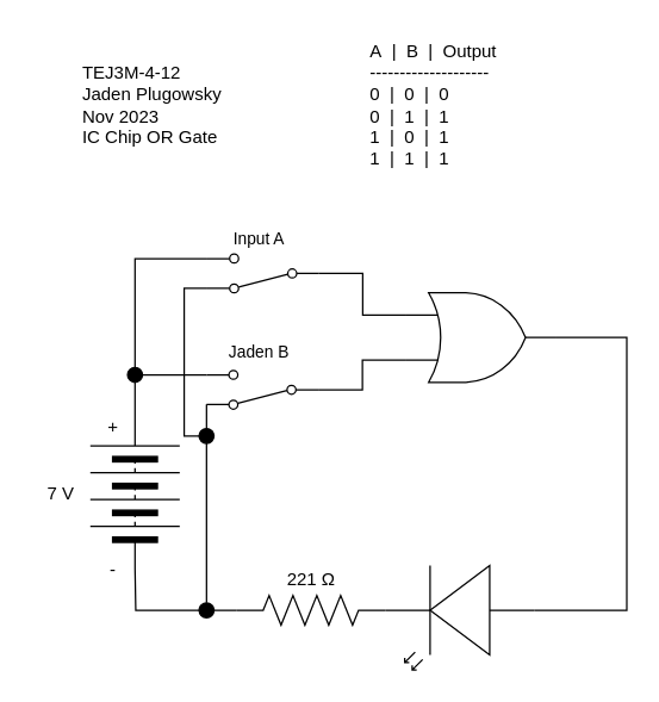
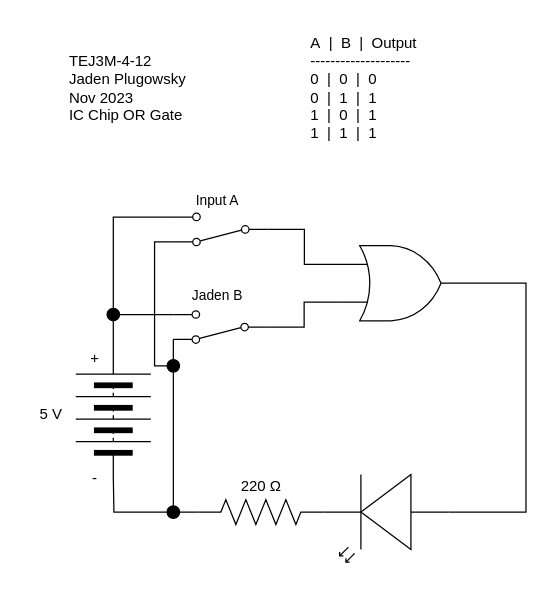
  <mxCell id="0" />
  <mxCell id="1" parent="0" />
  <mxCell id="2" value="" style="pointerEvents=1;verticalLabelPosition=bottom;shadow=0;dashed=0;align=center;html=1;verticalAlign=top;shape=mxgraph.electrical.miscellaneous.batteryStack;rotation=-90;" parent="1" vertex="1"><mxGeometry x="40" y="301" width="100" height="60" as="geometry" /></mxCell>
  <mxCell id="3" style="edgeStyle=orthogonalEdgeStyle;shape=connector;rounded=0;html=1;exitX=1;exitY=0.57;exitDx=0;exitDy=0;exitPerimeter=0;entryX=1;entryY=0.5;entryDx=0;entryDy=0;entryPerimeter=0;labelBackgroundColor=default;strokeColor=default;fontFamily=Helvetica;fontSize=11;fontColor=default;endArrow=none;endFill=0;" parent="1" source="4" target="21" edge="1"><mxGeometry relative="1" as="geometry" /></mxCell>
  <mxCell id="4" value="" style="verticalLabelPosition=bottom;shadow=0;dashed=0;align=center;html=1;verticalAlign=top;shape=mxgraph.electrical.opto_electronics.led_2;pointerEvents=1;rotation=-180;" parent="1" vertex="1"><mxGeometry x="258" y="379" width="100" height="70" as="geometry" /></mxCell>
- <mxCell id="5" value="7 V" style="text;html=1;align=center;verticalAlign=middle;resizable=0;points=[];autosize=1;strokeColor=none;fillColor=none;fontSize=12;fontFamily=Helvetica;fontColor=default;" parent="1" vertex="1"><mxGeometry x="20" y="316" width="40" height="30" as="geometry" /></mxCell>
+ <mxCell id="5" value="5 V" style="text;html=1;align=center;verticalAlign=middle;resizable=0;points=[];autosize=1;strokeColor=none;fillColor=none;fontSize=12;fontFamily=Helvetica;fontColor=default;" parent="1" vertex="1"><mxGeometry x="20" y="316" width="40" height="30" as="geometry" /></mxCell>
  <mxCell id="6" value="&lt;div style=&quot;&quot;&gt;&lt;span style=&quot;background-color: initial;&quot;&gt;TEJ3M-4-12&lt;/span&gt;&lt;/div&gt;&lt;div style=&quot;&quot;&gt;&lt;span style=&quot;background-color: initial;&quot;&gt;Jaden Plugowsky&lt;/span&gt;&lt;/div&gt;&lt;div style=&quot;&quot;&gt;&lt;span style=&quot;background-color: initial;&quot;&gt;Nov 2023&lt;/span&gt;&lt;/div&gt;&lt;div style=&quot;&quot;&gt;IC Chip OR Gate&lt;/div&gt;" style="text;html=1;align=left;verticalAlign=middle;resizable=0;points=[];autosize=1;strokeColor=none;fillColor=none;fontSize=12;fontFamily=Helvetica;fontColor=default;" parent="1" vertex="1"><mxGeometry x="53" y="35" width="120" height="70" as="geometry" /></mxCell>
  <mxCell id="7" style="edgeStyle=orthogonalEdgeStyle;shape=connector;rounded=0;html=1;exitX=0;exitY=0.5;exitDx=0;exitDy=0;entryX=0;entryY=0.75;entryDx=0;entryDy=0;entryPerimeter=0;labelBackgroundColor=default;strokeColor=default;fontFamily=Helvetica;fontSize=11;fontColor=default;endArrow=none;endFill=0;" edge="1" parent="1" source="8" target="30"><mxGeometry relative="1" as="geometry" /></mxCell>
  <mxCell id="8" value="" style="shape=mxgraph.electrical.electro-mechanical.twoWaySwitch;aspect=fixed;elSwitchState=2;direction=west;" parent="1" vertex="1"><mxGeometry x="138" y="248" width="75" height="26" as="geometry" /></mxCell>
  <mxCell id="9" style="edgeStyle=orthogonalEdgeStyle;shape=connector;rounded=0;html=1;labelBackgroundColor=default;strokeColor=default;fontFamily=Helvetica;fontSize=11;fontColor=default;endArrow=none;endFill=0;" parent="1" source="12" edge="1"><mxGeometry relative="1" as="geometry"><mxPoint x="90" y="381" as="targetPoint" /></mxGeometry></mxCell>
  <mxCell id="10" style="edgeStyle=orthogonalEdgeStyle;shape=connector;rounded=0;html=1;entryX=0;entryY=0.5;entryDx=0;entryDy=0;entryPerimeter=0;labelBackgroundColor=default;strokeColor=default;fontFamily=Helvetica;fontSize=11;fontColor=default;endArrow=none;endFill=0;" parent="1" source="12" target="21" edge="1"><mxGeometry relative="1" as="geometry" /></mxCell>
  <mxCell id="11" style="edgeStyle=orthogonalEdgeStyle;shape=connector;rounded=0;html=1;entryX=0.5;entryY=1;entryDx=0;entryDy=0;labelBackgroundColor=default;strokeColor=default;fontFamily=Helvetica;fontSize=11;fontColor=default;endArrow=none;endFill=0;" parent="1" source="12" target="27" edge="1"><mxGeometry relative="1" as="geometry" /></mxCell>
  <mxCell id="12" value="" style="ellipse;whiteSpace=wrap;html=1;aspect=fixed;fillColor=#000000;strokeColor=#000000;" parent="1" vertex="1"><mxGeometry x="133" y="404" width="10" height="10" as="geometry" /></mxCell>
  <mxCell id="13" value="&lt;div style=&quot;text-align: left;&quot;&gt;&lt;div&gt;A&amp;nbsp; |&amp;nbsp; B&amp;nbsp; |&amp;nbsp; Output&lt;/div&gt;&lt;div&gt;--------------------&lt;/div&gt;&lt;div&gt;0&amp;nbsp; |&amp;nbsp; 0&amp;nbsp; |&amp;nbsp; 0&lt;/div&gt;&lt;div&gt;0&amp;nbsp; |&amp;nbsp; 1&amp;nbsp; |&amp;nbsp; 1&lt;/div&gt;&lt;div&gt;1&amp;nbsp; |&amp;nbsp; 0&amp;nbsp; |&amp;nbsp; 1&lt;/div&gt;&lt;div&gt;1&amp;nbsp; |&amp;nbsp; 1&amp;nbsp; |&amp;nbsp; 1&lt;/div&gt;&lt;/div&gt;" style="text;html=1;align=center;verticalAlign=middle;resizable=0;points=[];autosize=1;strokeColor=none;fillColor=none;fontSize=12;fontFamily=Helvetica;fontColor=default;" parent="1" vertex="1"><mxGeometry x="235" y="20" width="110" height="100" as="geometry" /></mxCell>
  <mxCell id="14" value="Jaden B" style="text;html=1;align=center;verticalAlign=middle;resizable=0;points=[];autosize=1;strokeColor=none;fillColor=none;fontSize=11;fontFamily=Helvetica;fontColor=default;" parent="1" vertex="1"><mxGeometry x="143" y="221" width="60" height="30" as="geometry" /></mxCell>
  <mxCell id="15" value="+" style="text;html=1;align=center;verticalAlign=middle;resizable=0;points=[];autosize=1;strokeColor=none;fillColor=none;fontSize=12;fontFamily=Helvetica;fontColor=default;" parent="1" vertex="1"><mxGeometry x="60" y="271" width="30" height="30" as="geometry" /></mxCell>
  <mxCell id="16" value="-" style="text;html=1;align=center;verticalAlign=middle;resizable=0;points=[];autosize=1;strokeColor=none;fillColor=none;fontSize=12;fontFamily=Helvetica;fontColor=default;" parent="1" vertex="1"><mxGeometry x="60" y="367" width="30" height="30" as="geometry" /></mxCell>
  <mxCell id="17" value="" style="edgeStyle=orthogonalEdgeStyle;shape=connector;rounded=0;html=1;exitX=1;exitY=0.88;exitDx=0;exitDy=0;entryX=1;entryY=0.5;entryDx=0;entryDy=0;labelBackgroundColor=default;strokeColor=default;fontFamily=Helvetica;fontSize=11;fontColor=default;endArrow=none;endFill=0;" parent="1" source="8" target="20" edge="1"><mxGeometry relative="1" as="geometry"><mxPoint x="138" y="251.12" as="sourcePoint" /><mxPoint x="90" y="281" as="targetPoint" /></mxGeometry></mxCell>
  <mxCell id="18" style="edgeStyle=orthogonalEdgeStyle;shape=connector;rounded=0;html=1;entryX=1;entryY=0.5;entryDx=0;entryDy=0;labelBackgroundColor=default;strokeColor=default;fontFamily=Helvetica;fontSize=11;fontColor=default;endArrow=none;endFill=0;" parent="1" source="20" target="2" edge="1"><mxGeometry relative="1" as="geometry" /></mxCell>
  <mxCell id="19" style="edgeStyle=orthogonalEdgeStyle;shape=connector;rounded=0;html=1;entryX=1;entryY=0.88;entryDx=0;entryDy=0;labelBackgroundColor=default;strokeColor=default;fontFamily=Helvetica;fontSize=11;fontColor=default;endArrow=none;endFill=0;" parent="1" source="20" target="25" edge="1"><mxGeometry relative="1" as="geometry"><Array as="points"><mxPoint x="90" y="173" /></Array></mxGeometry></mxCell>
  <mxCell id="20" value="" style="ellipse;whiteSpace=wrap;html=1;aspect=fixed;fillColor=#000000;strokeColor=#000000;" parent="1" vertex="1"><mxGeometry x="85" y="246" width="10" height="10" as="geometry" /></mxCell>
  <mxCell id="21" value="" style="pointerEvents=1;verticalLabelPosition=bottom;shadow=0;dashed=0;align=center;html=1;verticalAlign=top;shape=mxgraph.electrical.resistors.resistor_2;" parent="1" vertex="1"><mxGeometry x="158" y="399" width="100" height="20" as="geometry" /></mxCell>
- <mxCell id="22" value="&lt;font style=&quot;font-size: 12px;&quot;&gt;221 Ω&lt;/font&gt;" style="text;html=1;align=center;verticalAlign=middle;resizable=0;points=[];autosize=1;strokeColor=none;fillColor=none;fontSize=11;fontFamily=Helvetica;fontColor=default;" parent="1" vertex="1"><mxGeometry x="178" y="374" width="60" height="30" as="geometry" /></mxCell>
+ <mxCell id="22" value="&lt;font style=&quot;font-size: 12px;&quot;&gt;220 Ω&lt;/font&gt;" style="text;html=1;align=center;verticalAlign=middle;resizable=0;points=[];autosize=1;strokeColor=none;fillColor=none;fontSize=11;fontFamily=Helvetica;fontColor=default;" parent="1" vertex="1"><mxGeometry x="178" y="374" width="60" height="30" as="geometry" /></mxCell>
  <mxCell id="23" style="edgeStyle=orthogonalEdgeStyle;shape=connector;rounded=0;html=1;exitX=1;exitY=0.12;exitDx=0;exitDy=0;entryX=0;entryY=0.5;entryDx=0;entryDy=0;labelBackgroundColor=default;strokeColor=default;fontFamily=Helvetica;fontSize=11;fontColor=default;endArrow=none;endFill=0;" parent="1" source="25" target="27" edge="1"><mxGeometry relative="1" as="geometry" /></mxCell>
  <mxCell id="24" style="edgeStyle=orthogonalEdgeStyle;shape=connector;rounded=0;html=1;exitX=0;exitY=0.5;exitDx=0;exitDy=0;entryX=0;entryY=0.25;entryDx=0;entryDy=0;entryPerimeter=0;labelBackgroundColor=default;strokeColor=default;fontFamily=Helvetica;fontSize=11;fontColor=default;endArrow=none;endFill=0;" edge="1" parent="1" source="25" target="30"><mxGeometry relative="1" as="geometry" /></mxCell>
  <mxCell id="25" value="" style="shape=mxgraph.electrical.electro-mechanical.twoWaySwitch;aspect=fixed;elSwitchState=2;direction=west;" parent="1" vertex="1"><mxGeometry x="138.5" y="170" width="75" height="26" as="geometry" /></mxCell>
  <mxCell id="26" value="" style="edgeStyle=orthogonalEdgeStyle;shape=connector;rounded=0;html=1;exitX=1;exitY=0.12;exitDx=0;exitDy=0;entryX=0.5;entryY=0;entryDx=0;entryDy=0;labelBackgroundColor=default;strokeColor=default;fontFamily=Helvetica;fontSize=11;fontColor=default;endArrow=none;endFill=0;" parent="1" source="8" target="27" edge="1"><mxGeometry relative="1" as="geometry"><Array as="points"><mxPoint x="138" y="275" /><mxPoint x="138" y="275" /></Array><mxPoint x="138" y="270.88" as="sourcePoint" /><mxPoint x="138" y="346" as="targetPoint" /></mxGeometry></mxCell>
  <mxCell id="27" value="" style="ellipse;whiteSpace=wrap;html=1;aspect=fixed;fillColor=#000000;strokeColor=#000000;" parent="1" vertex="1"><mxGeometry x="133" y="287" width="10" height="10" as="geometry" /></mxCell>
  <mxCell id="28" value="Input A" style="text;html=1;align=center;verticalAlign=middle;resizable=0;points=[];autosize=1;strokeColor=none;fillColor=none;fontSize=11;fontFamily=Helvetica;fontColor=default;" parent="1" vertex="1"><mxGeometry x="143" y="145" width="60" height="30" as="geometry" /></mxCell>
  <mxCell id="29" style="edgeStyle=orthogonalEdgeStyle;shape=connector;rounded=0;html=1;exitX=1;exitY=0.5;exitDx=0;exitDy=0;exitPerimeter=0;entryX=0;entryY=0.57;entryDx=0;entryDy=0;entryPerimeter=0;labelBackgroundColor=default;strokeColor=default;fontFamily=Helvetica;fontSize=11;fontColor=default;endArrow=none;endFill=0;" parent="1" source="30" target="4" edge="1"><mxGeometry relative="1" as="geometry"><Array as="points"><mxPoint x="420" y="226" /><mxPoint x="420" y="409" /></Array><mxPoint x="372.05" y="226" as="sourcePoint" /></mxGeometry></mxCell>
  <mxCell id="30" value="" style="verticalLabelPosition=bottom;shadow=0;dashed=0;align=center;html=1;verticalAlign=top;shape=mxgraph.electrical.logic_gates.logic_gate;operation=or;" vertex="1" parent="1"><mxGeometry x="272.05" y="196" width="100" height="60" as="geometry" /></mxCell>
